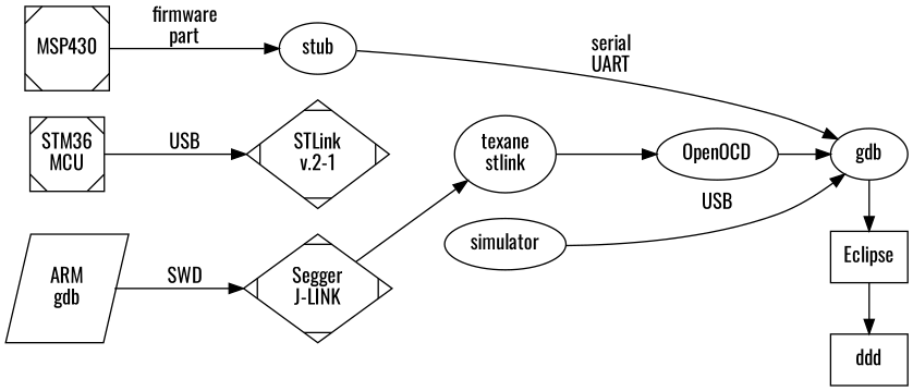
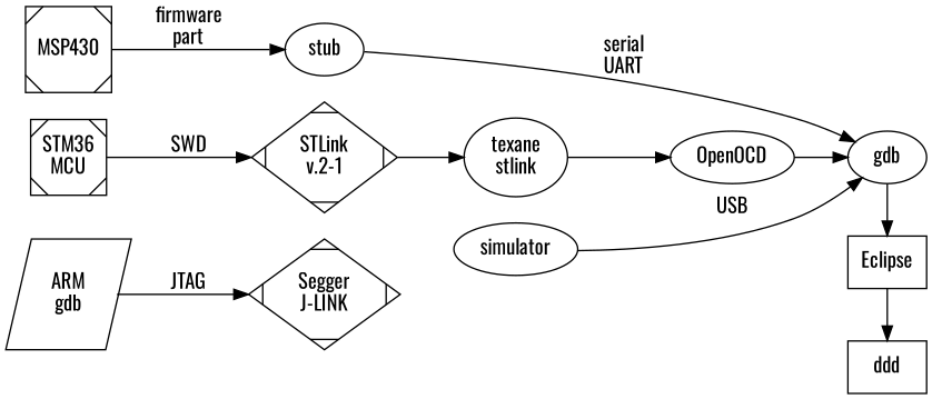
  digraph {
    fontname=Oswald
    rankdir=LR
    node [fontname=Oswald]
    edge [fontname=Oswald]
    n1 [label="STM36\nMCU" shape=Msquare]
    MSP430 [shape=Msquare]
    n3 [label="ARM\ngdb" shape=parallelogram]
    n4 [label="STLink\nv.2-1" shape=Mdiamond]
    stub
    n6 [label="Segger\nJ-LINK" shape=Mdiamond]
    n7 [label="texane\nstlink"]
    simulator
    gdb
    ddd [shape=box]
    Eclipse [shape=box]
    OpenOCD
    subgraph sub_1 {
      rank=same
      n1
      MSP430
      n3
    }
    subgraph sub_2 {
      rank=same
      n4
      stub
      n6
    }
    subgraph sub_3 {
      rank=same
      n7
      simulator
    }
    subgraph sub_4 {
      rank=same
      gdb
      ddd
      Eclipse
    }
-   n1 -> n4 [label=USB]
+   n1 -> n4 [label=SWD]
    MSP430 -> stub [label="firmware\npart"]
-   n3 -> n6 [label=SWD]
-   n6 -> n7
+   n3 -> n6 [label=JTAG]
+   n4 -> n7
    stub -> gdb [label="serial\nUART"]
    n7 -> OpenOCD
    simulator -> gdb [label=USB]
    gdb -> Eclipse
    Eclipse -> ddd
    OpenOCD -> gdb
  }
